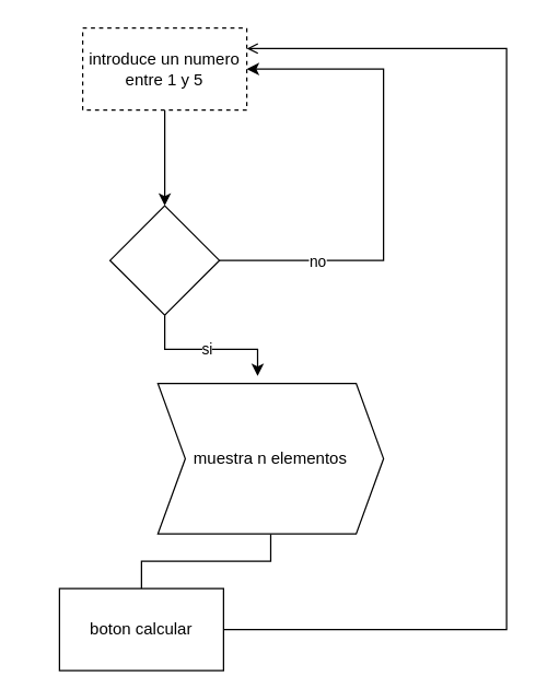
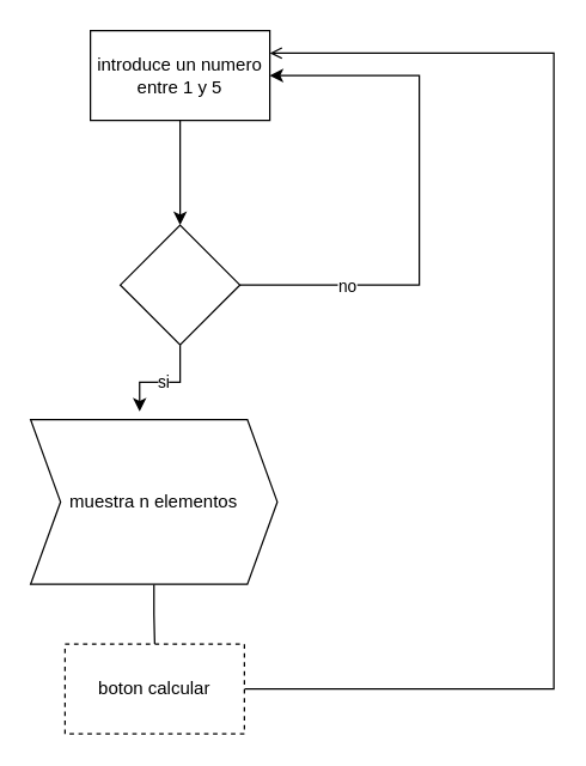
  <mxCell id="0" />
  <mxCell id="1" parent="0" />
  <mxCell id="2" style="edgeStyle=orthogonalEdgeStyle;rounded=0;orthogonalLoop=1;jettySize=auto;html=1;entryX=0.5;entryY=0;entryDx=0;entryDy=0;" edge="1" parent="1" source="3" target="7"><mxGeometry relative="1" as="geometry" /></mxCell>
- <mxCell id="3" value="introduce un numero entre 1 y 5" style="rounded=0;whiteSpace=wrap;html=1;dashed=1;" vertex="1" parent="1"><mxGeometry x="60" y="20" width="120" height="60" as="geometry" /></mxCell>
+ <mxCell id="3" value="introduce un numero entre 1 y 5" style="rounded=0;whiteSpace=wrap;html=1;" vertex="1" parent="1"><mxGeometry x="60" y="20" width="120" height="60" as="geometry" /></mxCell>
  <mxCell id="4" style="edgeStyle=orthogonalEdgeStyle;rounded=0;orthogonalLoop=1;jettySize=auto;html=1;entryX=1;entryY=0.5;entryDx=0;entryDy=0;" edge="1" parent="1" source="7" target="3"><mxGeometry relative="1" as="geometry"><mxPoint x="280" y="70" as="targetPoint" /><Array as="points"><mxPoint x="280" y="190" /><mxPoint x="280" y="50" /></Array></mxGeometry></mxCell>
  <mxCell id="5" value="no" style="edgeLabel;html=1;align=center;verticalAlign=middle;resizable=0;points=[];" vertex="1" connectable="0" parent="4"><mxGeometry x="-0.606" relative="1" as="geometry"><mxPoint as="offset" /></mxGeometry></mxCell>
  <mxCell id="6" value="si" style="edgeStyle=orthogonalEdgeStyle;rounded=0;orthogonalLoop=1;jettySize=auto;html=1;entryX=0.442;entryY=-0.05;entryDx=0;entryDy=0;entryPerimeter=0;" edge="1" parent="1" source="7" target="9"><mxGeometry relative="1" as="geometry" /></mxCell>
  <mxCell id="7" value="" style="rhombus;whiteSpace=wrap;html=1;" vertex="1" parent="1"><mxGeometry x="80" y="150" width="80" height="80" as="geometry" /></mxCell>
  <mxCell id="8" style="edgeStyle=orthogonalEdgeStyle;rounded=0;orthogonalLoop=1;jettySize=auto;html=1;entryX=0.5;entryY=0;entryDx=0;entryDy=0;endArrow=none;" edge="1" parent="1" source="9" target="11"><mxGeometry relative="1" as="geometry" /></mxCell>
- <mxCell id="9" value="muestra n elementos" style="shape=step;perimeter=stepPerimeter;whiteSpace=wrap;html=1;fixedSize=1;" vertex="1" parent="1"><mxGeometry x="115" y="280" width="165" height="110" as="geometry" /></mxCell>
+ <mxCell id="9" value="muestra n elementos" style="shape=step;perimeter=stepPerimeter;whiteSpace=wrap;html=1;fixedSize=1;" vertex="1" parent="1"><mxGeometry x="20" y="280" width="165" height="110" as="geometry" /></mxCell>
  <mxCell id="10" style="edgeStyle=orthogonalEdgeStyle;rounded=0;orthogonalLoop=1;jettySize=auto;html=1;entryX=1;entryY=0.25;entryDx=0;entryDy=0;endArrow=open;" edge="1" parent="1" source="11" target="3"><mxGeometry relative="1" as="geometry"><mxPoint x="370" y="20" as="targetPoint" /><Array as="points"><mxPoint x="370" y="460" /><mxPoint x="370" y="35" /></Array></mxGeometry></mxCell>
- <mxCell id="11" value="boton calcular" style="rounded=0;whiteSpace=wrap;html=1;" vertex="1" parent="1"><mxGeometry x="43" y="430" width="120" height="60" as="geometry" /></mxCell>
+ <mxCell id="11" value="boton calcular" style="rounded=0;whiteSpace=wrap;html=1;dashed=1;" vertex="1" parent="1"><mxGeometry x="43" y="430" width="120" height="60" as="geometry" /></mxCell>
